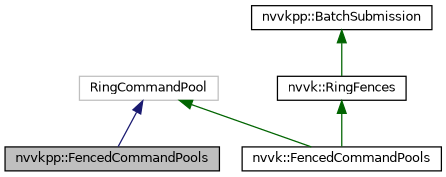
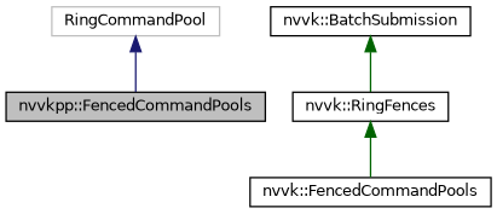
  digraph {
    node [color=black fillcolor=white fontname=Helvetica fontsize=10 shape=record style=filled]
    edge [color=darkgreen dir=back fontname=Helvetica fontsize=10 labelfontname=Helvetica labelfontsize=10 style=solid]
    n1 [fillcolor=grey75 fontcolor=black height=0.2 label="nvvkpp::FencedCommandPools" width=0.4]
    n2 [height=0.2 label="nvvk::FencedCommandPools" width=0.4]
    n3 [height=0.2 label="nvvk::RingFences" width=0.4]
    n4 [color=grey75 height=0.2 label=RingCommandPool width=0.4]
-   n5 [height=0.2 label="nvvkpp::BatchSubmission" width=0.4]
+   n5 [height=0.2 label="nvvk::BatchSubmission" width=0.4]
    n3 -> n2
    n4 -> n1 [color=midnightblue]
-   n4 -> n2
    n5 -> n3
  }
